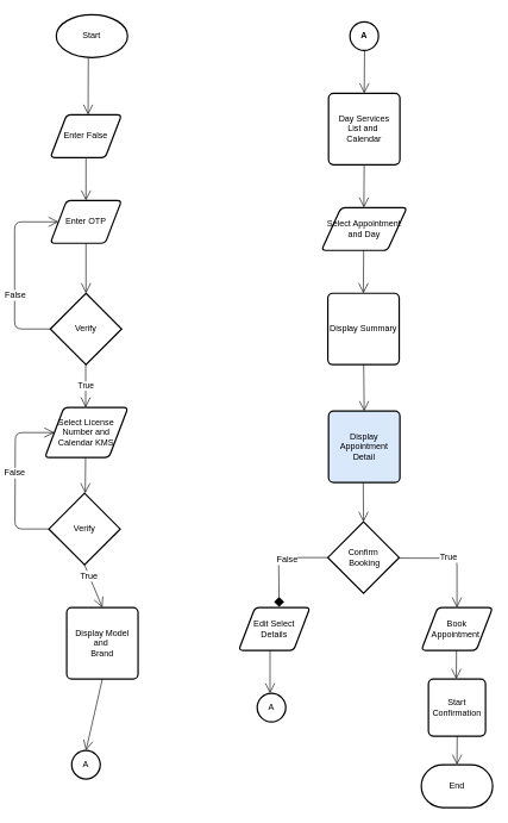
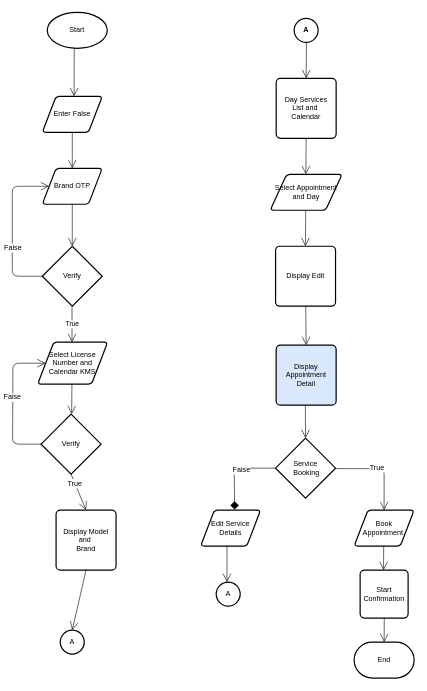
  <mxCell id="0" />
  <mxCell id="1" parent="0" />
  <mxCell id="2" value="Start" style="strokeWidth=2;html=1;shape=mxgraph.flowchart.start_1;whiteSpace=wrap;" vertex="1" parent="1"><mxGeometry x="78.34" y="20" width="100" height="60" as="geometry" /></mxCell>
  <mxCell id="3" value="End" style="strokeWidth=2;html=1;shape=mxgraph.flowchart.terminator;whiteSpace=wrap;" vertex="1" parent="1"><mxGeometry x="590" y="1070" width="100" height="60" as="geometry" /></mxCell>
  <mxCell id="4" value="Enter False" style="shape=parallelogram;html=1;strokeWidth=2;perimeter=parallelogramPerimeter;whiteSpace=wrap;rounded=1;arcSize=12;size=0.23;" vertex="1" parent="1"><mxGeometry x="70" y="160" width="100" height="60" as="geometry" /></mxCell>
- <mxCell id="5" value="Enter OTP" style="shape=parallelogram;html=1;strokeWidth=2;perimeter=parallelogramPerimeter;whiteSpace=wrap;rounded=1;arcSize=12;size=0.23;" vertex="1" parent="1"><mxGeometry x="70" y="280" width="100" height="60" as="geometry" /></mxCell>
+ <mxCell id="5" value="Brand OTP" style="shape=parallelogram;html=1;strokeWidth=2;perimeter=parallelogramPerimeter;whiteSpace=wrap;rounded=1;arcSize=12;size=0.23;" vertex="1" parent="1"><mxGeometry x="70" y="280" width="100" height="60" as="geometry" /></mxCell>
  <mxCell id="6" value="Verify" style="strokeWidth=2;html=1;shape=mxgraph.flowchart.decision;whiteSpace=wrap;" vertex="1" parent="1"><mxGeometry x="70" y="410" width="100" height="100" as="geometry" /></mxCell>
  <mxCell id="7" value="A" style="strokeWidth=2;html=1;shape=mxgraph.flowchart.start_2;whiteSpace=wrap;" vertex="1" parent="1"><mxGeometry x="100" y="1050" width="40" height="40" as="geometry" /></mxCell>
  <mxCell id="8" value="Select License Number and &lt;br&gt;Calendar KMS" style="shape=parallelogram;html=1;strokeWidth=2;perimeter=parallelogramPerimeter;whiteSpace=wrap;rounded=1;arcSize=12;size=0.23;" vertex="1" parent="1"><mxGeometry x="62.33" y="570" width="116.67" height="70" as="geometry" /></mxCell>
  <mxCell id="9" value="Verify" style="strokeWidth=2;html=1;shape=mxgraph.flowchart.decision;whiteSpace=wrap;" vertex="1" parent="1"><mxGeometry x="68" y="690" width="100" height="100" as="geometry" /></mxCell>
  <mxCell id="10" value="Display Model&lt;br&gt;and&amp;nbsp;&lt;br&gt;Brand" style="rounded=1;whiteSpace=wrap;html=1;absoluteArcSize=1;arcSize=14;strokeWidth=2;" vertex="1" parent="1"><mxGeometry x="93" y="850" width="100" height="100" as="geometry" /></mxCell>
  <mxCell id="11" value="Day Services&lt;br&gt;List and&amp;nbsp;&lt;br&gt;Calendar" style="rounded=1;whiteSpace=wrap;html=1;absoluteArcSize=1;arcSize=14;strokeWidth=2;" vertex="1" parent="1"><mxGeometry x="460" y="130" width="100" height="100" as="geometry" /></mxCell>
  <mxCell id="12" value="&lt;b&gt;A&lt;/b&gt;" style="strokeWidth=2;html=1;shape=mxgraph.flowchart.start_2;whiteSpace=wrap;" vertex="1" parent="1"><mxGeometry x="490" y="30" width="40" height="40" as="geometry" /></mxCell>
  <mxCell id="13" value="Select Appointment&lt;br&gt;and Day" style="shape=parallelogram;html=1;strokeWidth=2;perimeter=parallelogramPerimeter;whiteSpace=wrap;rounded=1;arcSize=12;size=0.23;" vertex="1" parent="1"><mxGeometry x="450" y="290" width="120" height="60" as="geometry" /></mxCell>
- <mxCell id="14" value="Display Summary" style="rounded=1;whiteSpace=wrap;html=1;absoluteArcSize=1;arcSize=14;strokeWidth=2;" vertex="1" parent="1"><mxGeometry x="459" y="410" width="100" height="100" as="geometry" /></mxCell>
+ <mxCell id="14" value="Display Edit" style="rounded=1;whiteSpace=wrap;html=1;absoluteArcSize=1;arcSize=14;strokeWidth=2;" vertex="1" parent="1"><mxGeometry x="459" y="410" width="100" height="100" as="geometry" /></mxCell>
  <mxCell id="15" value="Display Appointment Detail" style="rounded=1;whiteSpace=wrap;html=1;absoluteArcSize=1;arcSize=14;strokeWidth=2;fillColor=#dae8fc;" vertex="1" parent="1"><mxGeometry x="460" y="575" width="100" height="100" as="geometry" /></mxCell>
- <mxCell id="16" value="Confirm&lt;br&gt;&amp;nbsp;Booking" style="strokeWidth=2;html=1;shape=mxgraph.flowchart.decision;whiteSpace=wrap;" vertex="1" parent="1"><mxGeometry x="459" y="730" width="100" height="100" as="geometry" /></mxCell>
- <mxCell id="17" value="Edit Select&lt;br&gt;Details" style="shape=parallelogram;html=1;strokeWidth=2;perimeter=parallelogramPerimeter;whiteSpace=wrap;rounded=1;arcSize=12;size=0.23;" vertex="1" parent="1"><mxGeometry x="334" y="850" width="100" height="60" as="geometry" /></mxCell>
+ <mxCell id="16" value="Service&lt;br&gt;&amp;nbsp;Booking" style="strokeWidth=2;html=1;shape=mxgraph.flowchart.decision;whiteSpace=wrap;" vertex="1" parent="1"><mxGeometry x="459" y="730" width="100" height="100" as="geometry" /></mxCell>
+ <mxCell id="17" value="Edit Service&lt;br&gt;Details" style="shape=parallelogram;html=1;strokeWidth=2;perimeter=parallelogramPerimeter;whiteSpace=wrap;rounded=1;arcSize=12;size=0.23;" vertex="1" parent="1"><mxGeometry x="334" y="850" width="100" height="60" as="geometry" /></mxCell>
  <mxCell id="18" value="Book Appointment&amp;nbsp;" style="shape=parallelogram;html=1;strokeWidth=2;perimeter=parallelogramPerimeter;whiteSpace=wrap;rounded=1;arcSize=12;size=0.23;" vertex="1" parent="1"><mxGeometry x="590" y="850" width="100" height="60" as="geometry" /></mxCell>
  <mxCell id="19" value="Start Confirmation" style="rounded=1;whiteSpace=wrap;html=1;absoluteArcSize=1;arcSize=14;strokeWidth=2;" vertex="1" parent="1"><mxGeometry x="600" y="950" width="80" height="80" as="geometry" /></mxCell>
  <mxCell id="20" value="" style="endArrow=open;endFill=1;endSize=12;html=1;" edge="1" parent="1"><mxGeometry width="160" relative="1" as="geometry"><mxPoint x="123.34" y="80" as="sourcePoint" /><mxPoint x="123" y="160" as="targetPoint" /></mxGeometry></mxCell>
  <mxCell id="21" value="" style="endArrow=open;endFill=1;endSize=12;html=1;" edge="1" parent="1"><mxGeometry width="160" relative="1" as="geometry"><mxPoint x="120.05" y="220" as="sourcePoint" /><mxPoint x="120" y="280" as="targetPoint" /></mxGeometry></mxCell>
  <mxCell id="22" value="" style="endArrow=open;endFill=1;endSize=12;html=1;entryX=0.5;entryY=0;entryDx=0;entryDy=0;entryPerimeter=0;exitX=0.5;exitY=1;exitDx=0;exitDy=0;" edge="1" parent="1" source="5" target="6"><mxGeometry width="160" relative="1" as="geometry"><mxPoint x="120" y="336" as="sourcePoint" /><mxPoint x="119.66" y="396" as="targetPoint" /></mxGeometry></mxCell>
  <mxCell id="23" value="True" style="endArrow=open;endFill=1;endSize=12;html=1;" edge="1" parent="1"><mxGeometry width="160" relative="1" as="geometry"><mxPoint x="119.63" y="510" as="sourcePoint" /><mxPoint x="119.58" y="570" as="targetPoint" /></mxGeometry></mxCell>
  <mxCell id="24" value="" style="endArrow=open;endFill=1;endSize=12;html=1;exitX=0.5;exitY=1;exitDx=0;exitDy=0;entryX=0;entryY=0.5;entryDx=0;entryDy=0;" edge="1" parent="1" target="5"><mxGeometry width="160" relative="1" as="geometry"><mxPoint x="69.6" y="460" as="sourcePoint" /><mxPoint x="30" y="270" as="targetPoint" /><Array as="points"><mxPoint x="20" y="460" /><mxPoint x="20" y="310" /></Array></mxGeometry></mxCell>
  <mxCell id="25" value="False" style="text;html=1;align=center;verticalAlign=middle;resizable=0;points=[];labelBackgroundColor=#ffffff;" vertex="1" connectable="0" parent="24"><mxGeometry x="-0.255" relative="1" as="geometry"><mxPoint as="offset" /></mxGeometry></mxCell>
  <mxCell id="26" value="" style="endArrow=open;endFill=1;endSize=12;html=1;" edge="1" parent="1"><mxGeometry width="160" relative="1" as="geometry"><mxPoint x="119.46" y="640" as="sourcePoint" /><mxPoint x="119" y="690" as="targetPoint" /></mxGeometry></mxCell>
  <mxCell id="27" value="" style="endArrow=open;endFill=1;endSize=12;html=1;entryX=0.5;entryY=0;entryDx=0;entryDy=0;" edge="1" parent="1" target="10"><mxGeometry width="160" relative="1" as="geometry"><mxPoint x="117.96" y="790" as="sourcePoint" /><mxPoint x="117.5" y="840" as="targetPoint" /></mxGeometry></mxCell>
  <mxCell id="28" value="True" style="text;html=1;align=center;verticalAlign=middle;resizable=0;points=[];labelBackgroundColor=#ffffff;" vertex="1" connectable="0" parent="27"><mxGeometry x="-0.5" y="-1" relative="1" as="geometry"><mxPoint as="offset" /></mxGeometry></mxCell>
  <mxCell id="29" value="" style="endArrow=open;endFill=1;endSize=12;html=1;entryX=0.5;entryY=0;entryDx=0;entryDy=0;exitX=0.5;exitY=1;exitDx=0;exitDy=0;entryPerimeter=0;" edge="1" parent="1" source="10" target="7"><mxGeometry width="160" relative="1" as="geometry"><mxPoint x="127.96" y="800" as="sourcePoint" /><mxPoint x="128" y="860" as="targetPoint" /></mxGeometry></mxCell>
  <mxCell id="30" value="" style="endArrow=open;endFill=1;endSize=12;html=1;exitX=0.5;exitY=1;exitDx=0;exitDy=0;entryX=0;entryY=0.5;entryDx=0;entryDy=0;" edge="1" parent="1" target="8"><mxGeometry width="160" relative="1" as="geometry"><mxPoint x="70.1" y="740" as="sourcePoint" /><mxPoint x="82" y="590" as="targetPoint" /><Array as="points"><mxPoint x="20.5" y="740" /><mxPoint x="21" y="605" /></Array></mxGeometry></mxCell>
  <mxCell id="31" value="False" style="text;html=1;align=center;verticalAlign=middle;resizable=0;points=[];labelBackgroundColor=#ffffff;" vertex="1" connectable="0" parent="30"><mxGeometry x="0.066" y="1" relative="1" as="geometry"><mxPoint as="offset" /></mxGeometry></mxCell>
  <mxCell id="32" value="" style="endArrow=open;endFill=1;endSize=12;html=1;" edge="1" parent="1"><mxGeometry width="160" relative="1" as="geometry"><mxPoint x="510.51" y="70" as="sourcePoint" /><mxPoint x="510" y="130" as="targetPoint" /></mxGeometry></mxCell>
  <mxCell id="33" value="" style="endArrow=open;endFill=1;endSize=12;html=1;" edge="1" parent="1"><mxGeometry width="160" relative="1" as="geometry"><mxPoint x="510.01" y="230" as="sourcePoint" /><mxPoint x="509.5" y="290" as="targetPoint" /></mxGeometry></mxCell>
  <mxCell id="34" value="" style="endArrow=open;endFill=1;endSize=12;html=1;" edge="1" parent="1"><mxGeometry width="160" relative="1" as="geometry"><mxPoint x="509.25" y="350" as="sourcePoint" /><mxPoint x="508.74" y="410" as="targetPoint" /></mxGeometry></mxCell>
  <mxCell id="35" value="" style="endArrow=open;endFill=1;endSize=12;html=1;entryX=0.5;entryY=0;entryDx=0;entryDy=0;" edge="1" parent="1" target="15"><mxGeometry width="160" relative="1" as="geometry"><mxPoint x="509.25" y="510" as="sourcePoint" /><mxPoint x="508.74" y="570" as="targetPoint" /></mxGeometry></mxCell>
  <mxCell id="36" value="" style="endArrow=open;endFill=1;endSize=12;html=1;" edge="1" parent="1"><mxGeometry width="160" relative="1" as="geometry"><mxPoint x="508.63" y="675" as="sourcePoint" /><mxPoint x="509" y="730" as="targetPoint" /></mxGeometry></mxCell>
  <mxCell id="37" value="" style="endArrow=diamond;endFill=1;endSize=12;html=1;entryX=0.568;entryY=-0.013;entryDx=0;entryDy=0;entryPerimeter=0;" edge="1" parent="1" source="16" target="17"><mxGeometry width="160" relative="1" as="geometry"><mxPoint x="510" y="830" as="sourcePoint" /><mxPoint x="400" y="850" as="targetPoint" /><Array as="points"><mxPoint x="390" y="780" /></Array></mxGeometry></mxCell>
  <mxCell id="38" value="False" style="text;html=1;align=center;verticalAlign=middle;resizable=0;points=[];labelBackgroundColor=#ffffff;" vertex="1" connectable="0" parent="37"><mxGeometry x="-0.161" y="2" relative="1" as="geometry"><mxPoint as="offset" /></mxGeometry></mxCell>
  <mxCell id="39" value="" style="endArrow=open;endFill=1;endSize=12;html=1;entryX=0.5;entryY=0;entryDx=0;entryDy=0;" edge="1" parent="1" target="18"><mxGeometry width="160" relative="1" as="geometry"><mxPoint x="559" y="780.78" as="sourcePoint" /><mxPoint x="490.8" y="850" as="targetPoint" /><Array as="points"><mxPoint x="640" y="781" /></Array></mxGeometry></mxCell>
  <mxCell id="40" value="True" style="text;html=1;align=center;verticalAlign=middle;resizable=0;points=[];labelBackgroundColor=#ffffff;" vertex="1" connectable="0" parent="39"><mxGeometry x="-0.093" y="1" relative="1" as="geometry"><mxPoint as="offset" /></mxGeometry></mxCell>
  <mxCell id="41" value="" style="endArrow=open;endFill=1;endSize=12;html=1;" edge="1" parent="1"><mxGeometry width="160" relative="1" as="geometry"><mxPoint x="639.29" y="910" as="sourcePoint" /><mxPoint x="639" y="950" as="targetPoint" /></mxGeometry></mxCell>
  <mxCell id="42" value="" style="endArrow=open;endFill=1;endSize=12;html=1;" edge="1" parent="1"><mxGeometry width="160" relative="1" as="geometry"><mxPoint x="640.29" y="1030" as="sourcePoint" /><mxPoint x="640" y="1070" as="targetPoint" /></mxGeometry></mxCell>
  <mxCell id="43" value="" style="endArrow=open;endFill=1;endSize=12;html=1;exitX=0.5;exitY=1;exitDx=0;exitDy=0;" edge="1" parent="1"><mxGeometry width="160" relative="1" as="geometry"><mxPoint x="378" y="910" as="sourcePoint" /><mxPoint x="378" y="970" as="targetPoint" /></mxGeometry></mxCell>
  <mxCell id="44" value="A" style="strokeWidth=2;html=1;shape=mxgraph.flowchart.start_2;whiteSpace=wrap;" vertex="1" parent="1"><mxGeometry x="360" y="970" width="40" height="40" as="geometry" /></mxCell>
